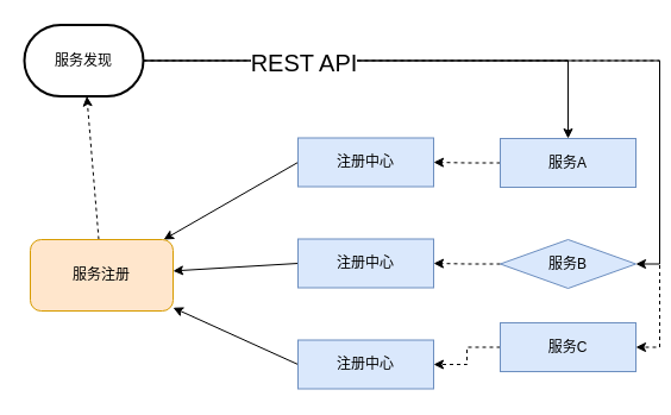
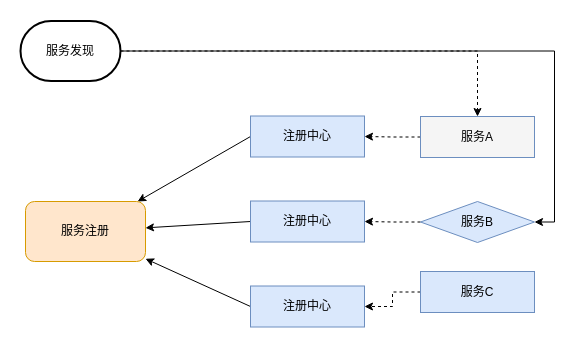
  <mxCell id="0" />
  <mxCell id="1" parent="0" />
  <mxCell id="2" style="rounded=0;orthogonalLoop=1;jettySize=auto;html=1;exitX=0;exitY=0.5;exitDx=0;exitDy=0;" edge="1" parent="1" source="3" target="9"><mxGeometry relative="1" as="geometry" /></mxCell>
  <mxCell id="3" value="注册中心" style="rounded=0;whiteSpace=wrap;html=1;fillColor=#dae8fc;strokeColor=#6c8ebf;" vertex="1" parent="1"><mxGeometry x="250" y="115.5" width="114" height="41" as="geometry" /></mxCell>
  <mxCell id="4" style="edgeStyle=none;rounded=0;orthogonalLoop=1;jettySize=auto;html=1;exitX=0;exitY=0.5;exitDx=0;exitDy=0;" edge="1" parent="1" source="5" target="9"><mxGeometry relative="1" as="geometry" /></mxCell>
  <mxCell id="5" value="注册中心" style="rounded=0;whiteSpace=wrap;html=1;fillColor=#dae8fc;strokeColor=#6c8ebf;" vertex="1" parent="1"><mxGeometry x="250" y="200.5" width="114" height="41" as="geometry" /></mxCell>
  <mxCell id="6" style="edgeStyle=none;rounded=0;orthogonalLoop=1;jettySize=auto;html=1;exitX=0;exitY=0.5;exitDx=0;exitDy=0;" edge="1" parent="1" source="7" target="9"><mxGeometry relative="1" as="geometry" /></mxCell>
  <mxCell id="7" value="注册中心" style="rounded=0;whiteSpace=wrap;html=1;fillColor=#dae8fc;strokeColor=#6c8ebf;" vertex="1" parent="1"><mxGeometry x="250" y="285.5" width="114" height="41" as="geometry" /></mxCell>
- <mxCell id="8" style="edgeStyle=none;rounded=0;orthogonalLoop=1;jettySize=auto;html=1;endArrow=classic;endFill=1;dashed=1;" edge="1" parent="1" source="9" target="14"><mxGeometry relative="1" as="geometry" /></mxCell>
  <mxCell id="9" value="服务注册" style="rounded=1;whiteSpace=wrap;html=1;fillColor=#ffe6cc;strokeColor=#d79b00;" vertex="1" parent="1"><mxGeometry x="25" y="201" width="120" height="60" as="geometry" /></mxCell>
- <mxCell id="10" style="edgeStyle=orthogonalEdgeStyle;rounded=0;orthogonalLoop=1;jettySize=auto;html=1;entryX=0.5;entryY=0;entryDx=0;entryDy=0;dashed=0;endArrow=classic;endFill=1;" edge="1" parent="1" source="14" target="16"><mxGeometry relative="1" as="geometry" /></mxCell>
+ <mxCell id="10" style="edgeStyle=orthogonalEdgeStyle;rounded=0;orthogonalLoop=1;jettySize=auto;html=1;entryX=0.5;entryY=0;entryDx=0;entryDy=0;dashed=1;endArrow=classic;endFill=1;" edge="1" parent="1" source="14" target="16"><mxGeometry relative="1" as="geometry" /></mxCell>
  <mxCell id="11" style="edgeStyle=orthogonalEdgeStyle;rounded=0;orthogonalLoop=1;jettySize=auto;html=1;entryX=1;entryY=0.5;entryDx=0;entryDy=0;dashed=0;endArrow=classic;endFill=1;" edge="1" parent="1" source="14" target="18"><mxGeometry relative="1" as="geometry" /></mxCell>
- <mxCell id="12" style="edgeStyle=orthogonalEdgeStyle;rounded=0;orthogonalLoop=1;jettySize=auto;html=1;entryX=1;entryY=0.5;entryDx=0;entryDy=0;dashed=1;endArrow=classic;endFill=1;" edge="1" parent="1" source="14" target="20"><mxGeometry relative="1" as="geometry" /></mxCell>
- <mxCell id="13" value="REST API" style="edgeLabel;html=1;align=center;verticalAlign=middle;resizable=0;points=[];fontSize=20;" vertex="1" connectable="0" parent="12"><mxGeometry x="-0.614" relative="1" as="geometry"><mxPoint y="1" as="offset" /></mxGeometry></mxCell>
  <mxCell id="14" value="服务发现" style="strokeWidth=2;html=1;shape=mxgraph.flowchart.terminator;whiteSpace=wrap;" vertex="1" parent="1"><mxGeometry x="20" y="20.5" width="100" height="60" as="geometry" /></mxCell>
  <mxCell id="15" style="edgeStyle=orthogonalEdgeStyle;rounded=0;orthogonalLoop=1;jettySize=auto;html=1;dashed=1;endArrow=classic;endFill=1;fontSize=20;" edge="1" parent="1" source="16" target="3"><mxGeometry relative="1" as="geometry" /></mxCell>
- <mxCell id="16" value="服务A" style="rounded=0;whiteSpace=wrap;html=1;fillColor=#dae8fc;strokeColor=#6c8ebf;" vertex="1" parent="1"><mxGeometry x="420" y="116" width="114" height="41" as="geometry" /></mxCell>
+ <mxCell id="16" value="服务A" style="rounded=0;whiteSpace=wrap;html=1;fillColor=#f5f5f5;strokeColor=#6c8ebf;" vertex="1" parent="1"><mxGeometry x="420" y="116" width="114" height="41" as="geometry" /></mxCell>
  <mxCell id="17" style="edgeStyle=orthogonalEdgeStyle;rounded=0;orthogonalLoop=1;jettySize=auto;html=1;entryX=1;entryY=0.5;entryDx=0;entryDy=0;dashed=1;endArrow=classic;endFill=1;fontSize=20;" edge="1" parent="1" source="18" target="5"><mxGeometry relative="1" as="geometry" /></mxCell>
  <mxCell id="18" value="服务B" style="rhombus;whiteSpace=wrap;html=1;fillColor=#dae8fc;strokeColor=#6c8ebf;" vertex="1" parent="1"><mxGeometry x="420" y="201" width="114" height="41" as="geometry" /></mxCell>
  <mxCell id="19" style="edgeStyle=orthogonalEdgeStyle;rounded=0;orthogonalLoop=1;jettySize=auto;html=1;dashed=1;endArrow=classic;endFill=1;fontSize=20;" edge="1" parent="1" source="20" target="7"><mxGeometry relative="1" as="geometry" /></mxCell>
  <mxCell id="20" value="服务C" style="rounded=0;whiteSpace=wrap;html=1;fillColor=#dae8fc;strokeColor=#6c8ebf;" vertex="1" parent="1"><mxGeometry x="420" y="271" width="114" height="41" as="geometry" /></mxCell>
